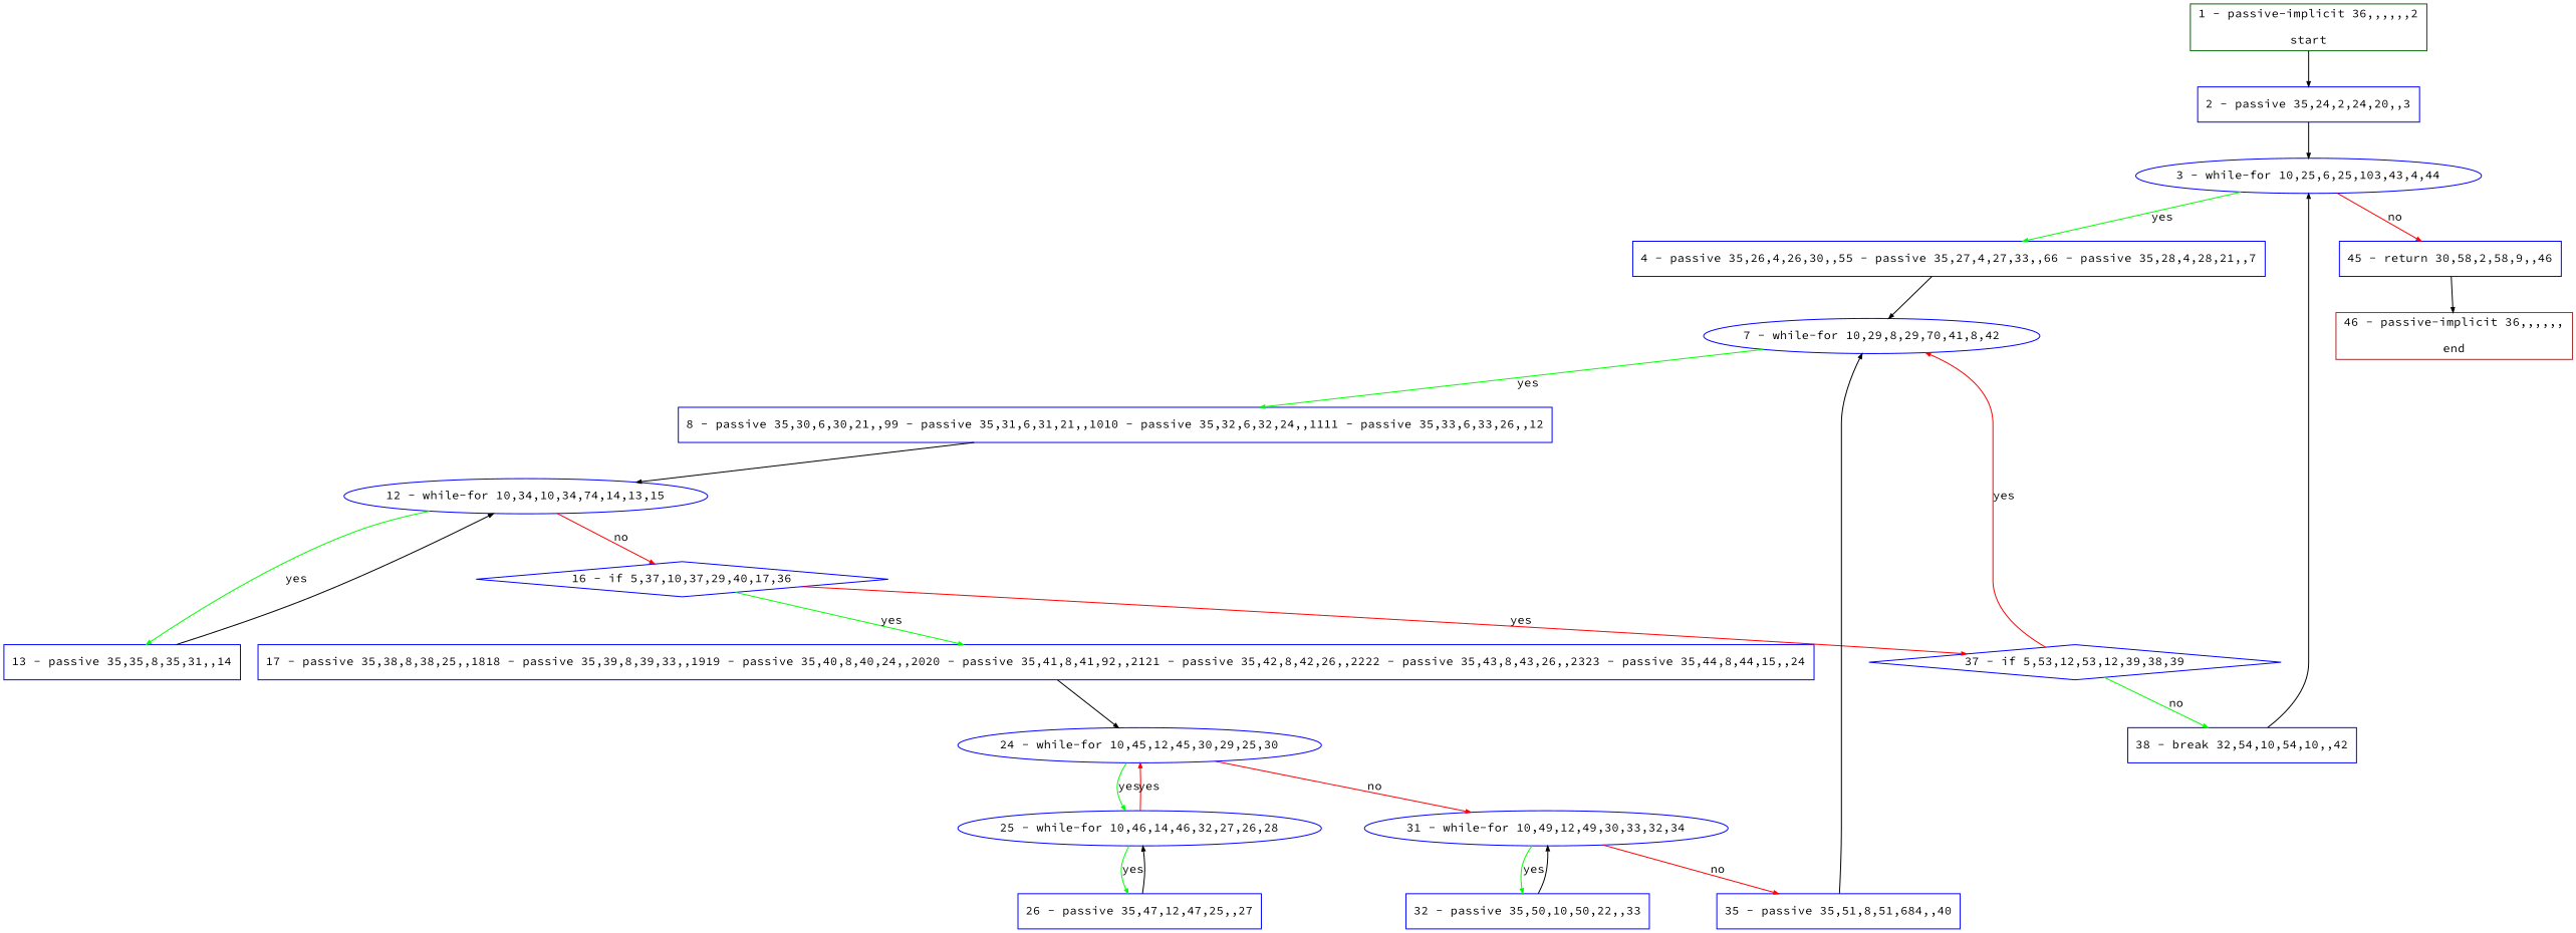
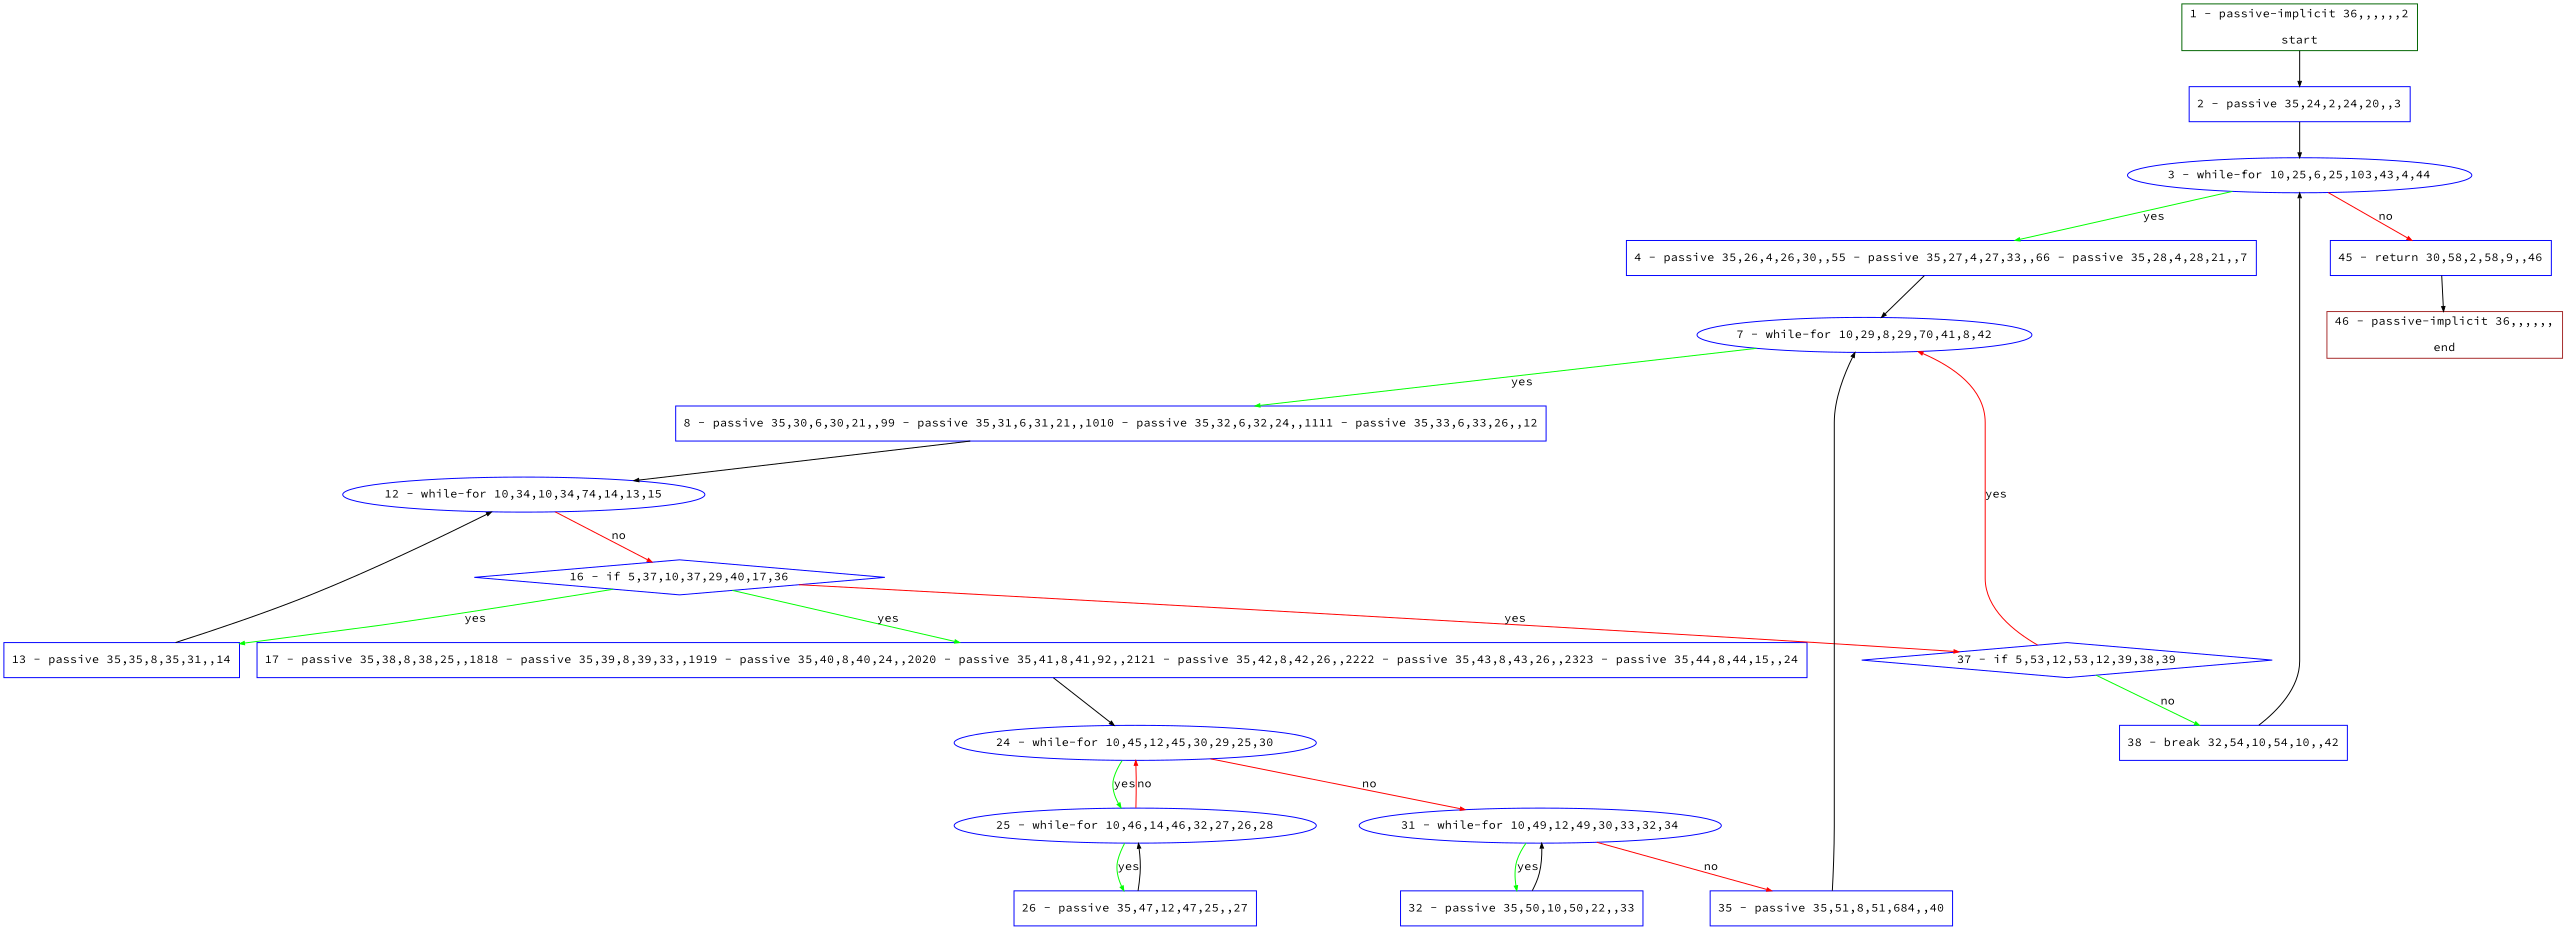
  digraph {
    bgcolor=white
    compound=true
    fillcolor="#FFFFCC"
    fontname="Source Code Pro"
    fontsize=12
    pack=true
    packmode=clust
    style="rounded,filled"
    node [color="#0000ff" compound=true fillcolor="#ffffff" fixedsize=false fontname="Source Code Pro" fontsize=12 node_initialized=no shape=box style=filled]
    edge [arrowhead=normal arrowsize=0.5 arrowtail=none color="#000000" compound=true dir=forward fontcolor=black fontname="Source Code Pro" fontsize=12]
    n1 [label="2 - passive 35,24,2,24,20,,3"]
    n2 [label="3 - while-for 10,25,6,25,103,43,4,44" shape=oval]
    n3 [label="4 - passive 35,26,4,26,30,,55 - passive 35,27,4,27,33,,66 - passive 35,28,4,28,21,,7"]
    n4 [label="45 - return 30,58,2,58,9,,46"]
    n5 [color="#006400" label="1 - passive-implicit 36,,,,,,2\n\nstart"]
    n6 [label="7 - while-for 10,29,8,29,70,41,8,42" shape=oval]
    n7 [color="#a52a2a" label="46 - passive-implicit 36,,,,,,\n\nend"]
    n8 [label="8 - passive 35,30,6,30,21,,99 - passive 35,31,6,31,21,,1010 - passive 35,32,6,32,24,,1111 - passive 35,33,6,33,26,,12"]
    n9 [label="12 - while-for 10,34,10,34,74,14,13,15" shape=oval]
    n10 [label="13 - passive 35,35,8,35,31,,14"]
    n11 [label="16 - if 5,37,10,37,29,40,17,36" shape=diamond]
    n12 [label="17 - passive 35,38,8,38,25,,1818 - passive 35,39,8,39,33,,1919 - passive 35,40,8,40,24,,2020 - passive 35,41,8,41,92,,2121 - passive 35,42,8,42,26,,2222 - passive 35,43,8,43,26,,2323 - passive 35,44,8,44,15,,24"]
    n13 [label="37 - if 5,53,12,53,12,39,38,39" shape=diamond]
    n14 [label="24 - while-for 10,45,12,45,30,29,25,30" shape=oval]
    n15 [label="38 - break 32,54,10,54,10,,42"]
    n16 [label="25 - while-for 10,46,14,46,32,27,26,28" shape=oval]
    n17 [label="31 - while-for 10,49,12,49,30,33,32,34" shape=oval]
    n18 [label="26 - passive 35,47,12,47,25,,27"]
    n19 [label="32 - passive 35,50,10,50,22,,33"]
    n20 [label="35 - passive 35,51,8,51,684,,40"]
    n1 -> n2
    n2 -> n3 [color="#00ff00" label=yes]
    n2 -> n4 [color="#ff0000" label=no]
    n3 -> n6
    n4 -> n7
    n5 -> n1
    n6 -> n8 [color="#00ff00" label=yes]
    n8 -> n9
-   n9 -> n10 [color="#00ff00" label=yes]
+   n11 -> n10 [color="#00ff00" label=yes]
    n9 -> n11 [color="#ff0000" label=no]
    n10 -> n9
    n11 -> n12 [color="#00ff00" label=yes]
    n11 -> n13 [color="#ff0000" label=yes]
    n12 -> n14
    n13 -> n6 [color="#ff0000" label=yes]
    n13 -> n15 [color="#00ff00" label=no]
    n14 -> n16 [color="#00ff00" label=yes]
    n14 -> n17 [color="#ff0000" label=no]
    n15 -> n2
-   n16 -> n14 [color="#ff0000" label=yes]
+   n16 -> n14 [color="#ff0000" label=no]
    n16 -> n18 [color="#00ff00" label=yes]
    n17 -> n19 [color="#00ff00" label=yes]
    n17 -> n20 [color="#ff0000" label=no]
    n18 -> n16
    n19 -> n17
    n20 -> n6
  }
